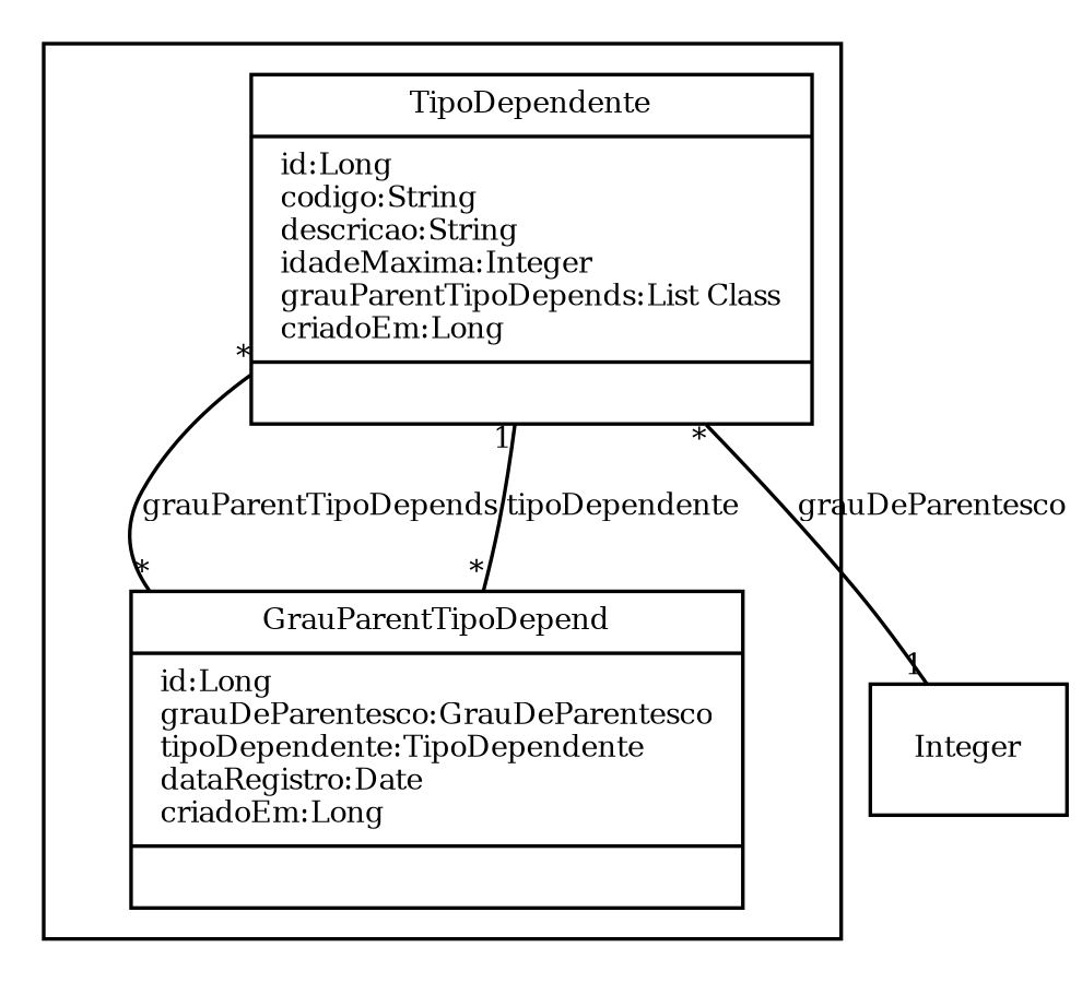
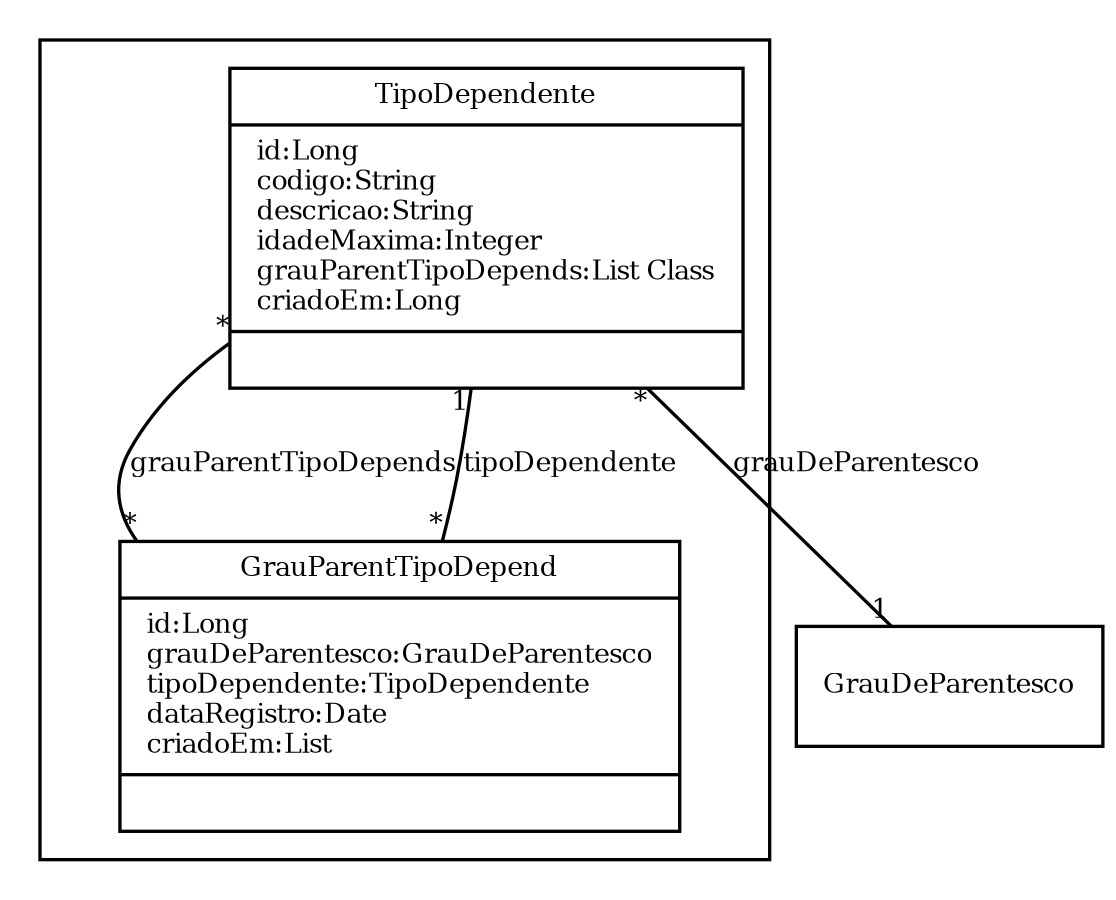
  digraph {
    fontname="Times-Roman"
    fontsize=8
    node [fontname="Times-Roman" fontsize=8 shape=record]
    edge [arrowhead=none fontname="Times-Roman" fontsize=8 headlabel=1 taillabel="*"]
    n1 [label="{TipoDependente|id:Long\lcodigo:String\ldescricao:String\lidadeMaxima:Integer\lgrauParentTipoDepends:List Class\lcriadoEm:Long\l|\l}"]
-   n2 [label="{GrauParentTipoDepend|id:Long\lgrauDeParentesco:GrauDeParentesco\ltipoDependente:TipoDependente\ldataRegistro:Date\lcriadoEm:Long\l|\l}"]
-   GrauDeParentesco [label=Integer]
+   n2 [label="{GrauParentTipoDepend|id:Long\lgrauDeParentesco:GrauDeParentesco\ltipoDependente:TipoDependente\ldataRegistro:Date\lcriadoEm:List\l|\l}"]
+   GrauDeParentesco
    subgraph cluster_1 {
      n1
      n2
    }
    n1 -> n2 [headlabel="*" label=grauParentTipoDepends]
    n1 -> GrauDeParentesco [label=grauDeParentesco]
    n2 -> n1 [label=tipoDependente]
  }
